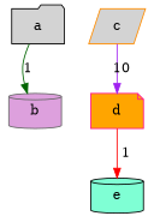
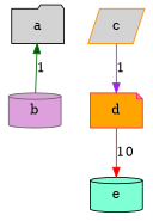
  digraph {
    node [color=black fillcolor=lightgrey shape=cylinder style=filled]
    a [shape=folder]
    b [color=gray40 fillcolor=plum]
    e [fillcolor=aquamarine]
    c [color=darkorange shape=parallelogram]
    d [color=deeppink fillcolor=orange shape=note]
-   a -> b [color=darkgreen label=1]
-   c -> d [color=purple label=10]
-   d -> e [color=red label=1]
+   b -> a [color=darkgreen label=1]
+   c -> d [color=purple label=1]
+   d -> e [color=red label=10]
  }
